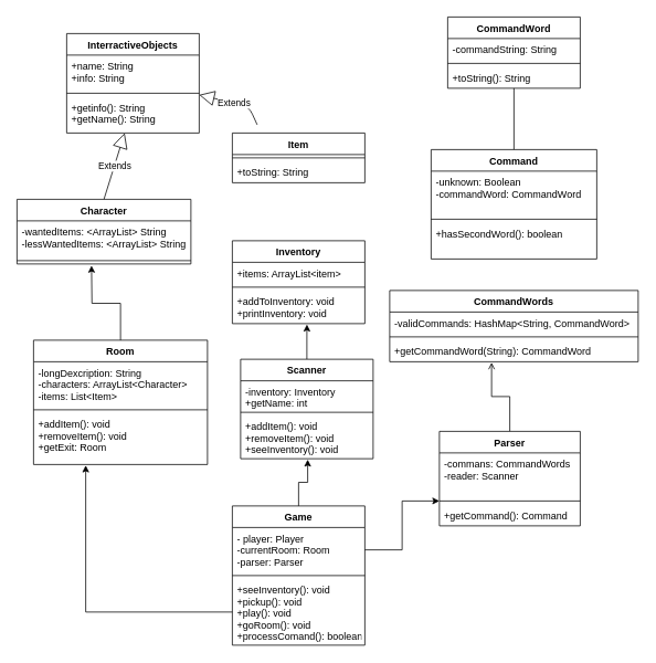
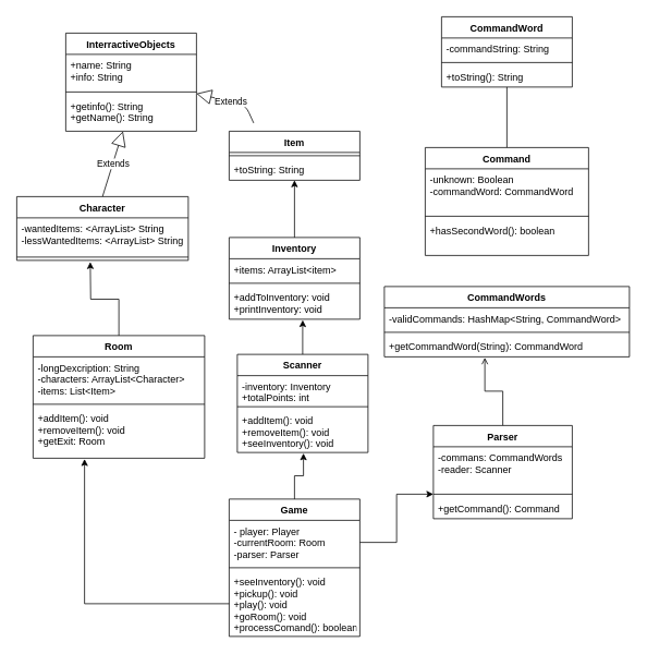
  <mxCell id="0" />
  <mxCell id="1" parent="0" />
  <mxCell id="2" value="Extends" style="endArrow=block;endSize=16;endFill=0;html=1;exitX=0.5;exitY=0;exitDx=0;exitDy=0;" edge="1" parent="1" source="4"><mxGeometry width="160" relative="1" as="geometry"><mxPoint x="150" y="230" as="sourcePoint" /><mxPoint x="150" y="160" as="targetPoint" /></mxGeometry></mxCell>
  <mxCell id="3" value="Extends" style="endArrow=block;endSize=16;endFill=0;html=1;entryX=1;entryY=0.25;entryDx=0;entryDy=0;" edge="1" parent="1"><mxGeometry width="160" relative="1" as="geometry"><mxPoint x="310" y="150" as="sourcePoint" /><mxPoint x="240" y="114" as="targetPoint" /><Array as="points"><mxPoint x="300" y="128" /></Array></mxGeometry></mxCell>
  <mxCell id="4" value="Character" style="swimlane;fontStyle=1;align=center;verticalAlign=top;childLayout=stackLayout;horizontal=1;startSize=26;horizontalStack=0;resizeParent=1;resizeParentMax=0;resizeLast=0;collapsible=1;marginBottom=0;" vertex="1" parent="1"><mxGeometry x="20" y="240" width="210" height="78" as="geometry" /></mxCell>
  <mxCell id="5" value="-wantedItems: &lt;ArrayList&gt; String&#10;-lessWantedItems: &lt;ArrayList&gt; String" style="text;strokeColor=none;fillColor=none;align=left;verticalAlign=top;spacingLeft=4;spacingRight=4;overflow=hidden;rotatable=0;points=[[0,0.5],[1,0.5]];portConstraint=eastwest;" vertex="1" parent="4"><mxGeometry y="26" width="210" height="44" as="geometry" /></mxCell>
  <mxCell id="6" value="" style="line;strokeWidth=1;fillColor=none;align=left;verticalAlign=middle;spacingTop=-1;spacingLeft=3;spacingRight=3;rotatable=0;labelPosition=right;points=[];portConstraint=eastwest;" vertex="1" parent="4"><mxGeometry y="70" width="210" height="8" as="geometry" /></mxCell>
  <mxCell id="7" style="edgeStyle=orthogonalEdgeStyle;rounded=0;orthogonalLoop=1;jettySize=auto;html=1;" edge="1" parent="1" source="8"><mxGeometry relative="1" as="geometry"><mxPoint x="110" y="320" as="targetPoint" /></mxGeometry></mxCell>
  <mxCell id="8" value="Room" style="swimlane;fontStyle=1;align=center;verticalAlign=top;childLayout=stackLayout;horizontal=1;startSize=26;horizontalStack=0;resizeParent=1;resizeParentMax=0;resizeLast=0;collapsible=1;marginBottom=0;" vertex="1" parent="1"><mxGeometry x="40" y="410" width="210" height="150" as="geometry" /></mxCell>
  <mxCell id="9" value="-longDexcription: String&#10;-characters: ArrayList&lt;Character&gt;&#10;-items: List&lt;Item&gt;" style="text;strokeColor=none;fillColor=none;align=left;verticalAlign=top;spacingLeft=4;spacingRight=4;overflow=hidden;rotatable=0;points=[[0,0.5],[1,0.5]];portConstraint=eastwest;" vertex="1" parent="8"><mxGeometry y="26" width="210" height="54" as="geometry" /></mxCell>
  <mxCell id="10" value="" style="line;strokeWidth=1;fillColor=none;align=left;verticalAlign=middle;spacingTop=-1;spacingLeft=3;spacingRight=3;rotatable=0;labelPosition=right;points=[];portConstraint=eastwest;" vertex="1" parent="8"><mxGeometry y="80" width="210" height="8" as="geometry" /></mxCell>
  <mxCell id="11" value="+addItem(): void&#10;+removeItem(): void&#10;+getExit: Room" style="text;strokeColor=none;fillColor=none;align=left;verticalAlign=top;spacingLeft=4;spacingRight=4;overflow=hidden;rotatable=0;points=[[0,0.5],[1,0.5]];portConstraint=eastwest;" vertex="1" parent="8"><mxGeometry y="88" width="210" height="62" as="geometry" /></mxCell>
  <mxCell id="12" style="edgeStyle=orthogonalEdgeStyle;rounded=0;orthogonalLoop=1;jettySize=auto;html=1;entryX=0.506;entryY=1.019;entryDx=0;entryDy=0;entryPerimeter=0;" edge="1" parent="1" source="13" target="22"><mxGeometry relative="1" as="geometry" /></mxCell>
  <mxCell id="13" value="Game" style="swimlane;fontStyle=1;align=center;verticalAlign=top;childLayout=stackLayout;horizontal=1;startSize=26;horizontalStack=0;resizeParent=1;resizeParentMax=0;resizeLast=0;collapsible=1;marginBottom=0;" vertex="1" parent="1"><mxGeometry x="280" y="610" width="160" height="168" as="geometry" /></mxCell>
  <mxCell id="14" value="- player: Player&#10;-currentRoom: Room&#10;-parser: Parser" style="text;strokeColor=none;fillColor=none;align=left;verticalAlign=top;spacingLeft=4;spacingRight=4;overflow=hidden;rotatable=0;points=[[0,0.5],[1,0.5]];portConstraint=eastwest;" vertex="1" parent="13"><mxGeometry y="26" width="160" height="54" as="geometry" /></mxCell>
  <mxCell id="15" value="" style="line;strokeWidth=1;fillColor=none;align=left;verticalAlign=middle;spacingTop=-1;spacingLeft=3;spacingRight=3;rotatable=0;labelPosition=right;points=[];portConstraint=eastwest;" vertex="1" parent="13"><mxGeometry y="80" width="160" height="8" as="geometry" /></mxCell>
  <mxCell id="16" value="+seeInventory(): void&#10;+pickup(): void&#10;+play(): void&#10;+goRoom(): void&#10;+processComand(): boolean" style="text;strokeColor=none;fillColor=none;align=left;verticalAlign=top;spacingLeft=4;spacingRight=4;overflow=hidden;rotatable=0;points=[[0,0.5],[1,0.5]];portConstraint=eastwest;" vertex="1" parent="13"><mxGeometry y="88" width="160" height="80" as="geometry" /></mxCell>
  <mxCell id="17" style="edgeStyle=orthogonalEdgeStyle;rounded=0;orthogonalLoop=1;jettySize=auto;html=1;entryX=0.3;entryY=1.016;entryDx=0;entryDy=0;entryPerimeter=0;" edge="1" parent="1" source="16" target="11"><mxGeometry relative="1" as="geometry"><mxPoint x="100" y="570" as="targetPoint" /></mxGeometry></mxCell>
  <mxCell id="18" style="edgeStyle=orthogonalEdgeStyle;rounded=0;orthogonalLoop=1;jettySize=auto;html=1;exitX=0.5;exitY=0;exitDx=0;exitDy=0;entryX=0.563;entryY=1.025;entryDx=0;entryDy=0;entryPerimeter=0;" edge="1" parent="1" source="19" target="46"><mxGeometry relative="1" as="geometry"><mxPoint x="370" y="400" as="targetPoint" /></mxGeometry></mxCell>
  <mxCell id="19" value="Scanner" style="swimlane;fontStyle=1;align=center;verticalAlign=top;childLayout=stackLayout;horizontal=1;startSize=26;horizontalStack=0;resizeParent=1;resizeParentMax=0;resizeLast=0;collapsible=1;marginBottom=0;" vertex="1" parent="1"><mxGeometry x="290" y="433" width="160" height="120" as="geometry" /></mxCell>
- <mxCell id="20" value="-inventory: Inventory&#10;+getName: int" style="text;strokeColor=none;fillColor=none;align=left;verticalAlign=top;spacingLeft=4;spacingRight=4;overflow=hidden;rotatable=0;points=[[0,0.5],[1,0.5]];portConstraint=eastwest;" vertex="1" parent="19"><mxGeometry y="26" width="160" height="34" as="geometry" /></mxCell>
+ <mxCell id="20" value="-inventory: Inventory&#10;+totalPoints: int" style="text;strokeColor=none;fillColor=none;align=left;verticalAlign=top;spacingLeft=4;spacingRight=4;overflow=hidden;rotatable=0;points=[[0,0.5],[1,0.5]];portConstraint=eastwest;" vertex="1" parent="19"><mxGeometry y="26" width="160" height="34" as="geometry" /></mxCell>
  <mxCell id="21" value="" style="line;strokeWidth=1;fillColor=none;align=left;verticalAlign=middle;spacingTop=-1;spacingLeft=3;spacingRight=3;rotatable=0;labelPosition=right;points=[];portConstraint=eastwest;" vertex="1" parent="19"><mxGeometry y="60" width="160" height="8" as="geometry" /></mxCell>
  <mxCell id="22" value="+addItem(): void&#10;+removeItem(): void&#10;+seeInventory(): void" style="text;strokeColor=none;fillColor=none;align=left;verticalAlign=top;spacingLeft=4;spacingRight=4;overflow=hidden;rotatable=0;points=[[0,0.5],[1,0.5]];portConstraint=eastwest;" vertex="1" parent="19"><mxGeometry y="68" width="160" height="52" as="geometry" /></mxCell>
  <mxCell id="23" style="edgeStyle=orthogonalEdgeStyle;rounded=0;orthogonalLoop=1;jettySize=auto;html=1;entryX=0.41;entryY=1.038;entryDx=0;entryDy=0;entryPerimeter=0;endArrow=open;" edge="1" parent="1" source="24" target="32"><mxGeometry relative="1" as="geometry"><mxPoint x="590" y="450" as="targetPoint" /></mxGeometry></mxCell>
  <mxCell id="24" value="Parser" style="swimlane;fontStyle=1;align=center;verticalAlign=top;childLayout=stackLayout;horizontal=1;startSize=26;horizontalStack=0;resizeParent=1;resizeParentMax=0;resizeLast=0;collapsible=1;marginBottom=0;" vertex="1" parent="1"><mxGeometry x="530" y="520" width="170" height="114" as="geometry" /></mxCell>
  <mxCell id="25" value="-commans: CommandWords&#10;-reader: Scanner" style="text;strokeColor=none;fillColor=none;align=left;verticalAlign=top;spacingLeft=4;spacingRight=4;overflow=hidden;rotatable=0;points=[[0,0.5],[1,0.5]];portConstraint=eastwest;" vertex="1" parent="24"><mxGeometry y="26" width="170" height="54" as="geometry" /></mxCell>
  <mxCell id="26" value="" style="line;strokeWidth=1;fillColor=none;align=left;verticalAlign=middle;spacingTop=-1;spacingLeft=3;spacingRight=3;rotatable=0;labelPosition=right;points=[];portConstraint=eastwest;" vertex="1" parent="24"><mxGeometry y="80" width="170" height="8" as="geometry" /></mxCell>
  <mxCell id="27" value="+getCommand(): Command" style="text;strokeColor=none;fillColor=none;align=left;verticalAlign=top;spacingLeft=4;spacingRight=4;overflow=hidden;rotatable=0;points=[[0,0.5],[1,0.5]];portConstraint=eastwest;" vertex="1" parent="24"><mxGeometry y="88" width="170" height="26" as="geometry" /></mxCell>
  <mxCell id="28" style="edgeStyle=orthogonalEdgeStyle;rounded=0;orthogonalLoop=1;jettySize=auto;html=1;" edge="1" parent="1" source="14" target="26"><mxGeometry relative="1" as="geometry" /></mxCell>
  <mxCell id="29" value="CommandWords" style="swimlane;fontStyle=1;align=center;verticalAlign=top;childLayout=stackLayout;horizontal=1;startSize=26;horizontalStack=0;resizeParent=1;resizeParentMax=0;resizeLast=0;collapsible=1;marginBottom=0;" vertex="1" parent="1"><mxGeometry x="470" y="350" width="300" height="86" as="geometry" /></mxCell>
  <mxCell id="30" value="-validCommands: HashMap&lt;String, CommandWord&gt;" style="text;strokeColor=none;fillColor=none;align=left;verticalAlign=top;spacingLeft=4;spacingRight=4;overflow=hidden;rotatable=0;points=[[0,0.5],[1,0.5]];portConstraint=eastwest;" vertex="1" parent="29"><mxGeometry y="26" width="300" height="26" as="geometry" /></mxCell>
  <mxCell id="31" value="" style="line;strokeWidth=1;fillColor=none;align=left;verticalAlign=middle;spacingTop=-1;spacingLeft=3;spacingRight=3;rotatable=0;labelPosition=right;points=[];portConstraint=eastwest;" vertex="1" parent="29"><mxGeometry y="52" width="300" height="8" as="geometry" /></mxCell>
  <mxCell id="32" value="+getCommandWord(String): CommandWord" style="text;strokeColor=none;fillColor=none;align=left;verticalAlign=top;spacingLeft=4;spacingRight=4;overflow=hidden;rotatable=0;points=[[0,0.5],[1,0.5]];portConstraint=eastwest;" vertex="1" parent="29"><mxGeometry y="60" width="300" height="26" as="geometry" /></mxCell>
  <mxCell id="33" style="edgeStyle=orthogonalEdgeStyle;rounded=0;orthogonalLoop=1;jettySize=auto;html=1;entryX=0.5;entryY=1;entryDx=0;entryDy=0;endArrow=none;" edge="1" parent="1" source="34" target="38"><mxGeometry relative="1" as="geometry" /></mxCell>
  <mxCell id="34" value="Command" style="swimlane;fontStyle=1;align=center;verticalAlign=top;childLayout=stackLayout;horizontal=1;startSize=26;horizontalStack=0;resizeParent=1;resizeParentMax=0;resizeLast=0;collapsible=1;marginBottom=0;" vertex="1" parent="1"><mxGeometry x="520" y="180" width="200" height="132" as="geometry" /></mxCell>
  <mxCell id="35" value="-unknown: Boolean&#10;-commandWord: CommandWord" style="text;strokeColor=none;fillColor=none;align=left;verticalAlign=top;spacingLeft=4;spacingRight=4;overflow=hidden;rotatable=0;points=[[0,0.5],[1,0.5]];portConstraint=eastwest;" vertex="1" parent="34"><mxGeometry y="26" width="200" height="54" as="geometry" /></mxCell>
  <mxCell id="36" value="" style="line;strokeWidth=1;fillColor=none;align=left;verticalAlign=middle;spacingTop=-1;spacingLeft=3;spacingRight=3;rotatable=0;labelPosition=right;points=[];portConstraint=eastwest;" vertex="1" parent="34"><mxGeometry y="80" width="200" height="8" as="geometry" /></mxCell>
  <mxCell id="37" value="+hasSecondWord(): boolean" style="text;strokeColor=none;fillColor=none;align=left;verticalAlign=top;spacingLeft=4;spacingRight=4;overflow=hidden;rotatable=0;points=[[0,0.5],[1,0.5]];portConstraint=eastwest;" vertex="1" parent="34"><mxGeometry y="88" width="200" height="44" as="geometry" /></mxCell>
  <mxCell id="38" value="CommandWord" style="swimlane;fontStyle=1;align=center;verticalAlign=top;childLayout=stackLayout;horizontal=1;startSize=26;horizontalStack=0;resizeParent=1;resizeParentMax=0;resizeLast=0;collapsible=1;marginBottom=0;" vertex="1" parent="1"><mxGeometry x="540" y="20" width="160" height="86" as="geometry" /></mxCell>
  <mxCell id="39" value="-commandString: String" style="text;strokeColor=none;fillColor=none;align=left;verticalAlign=top;spacingLeft=4;spacingRight=4;overflow=hidden;rotatable=0;points=[[0,0.5],[1,0.5]];portConstraint=eastwest;" vertex="1" parent="38"><mxGeometry y="26" width="160" height="26" as="geometry" /></mxCell>
  <mxCell id="40" value="" style="line;strokeWidth=1;fillColor=none;align=left;verticalAlign=middle;spacingTop=-1;spacingLeft=3;spacingRight=3;rotatable=0;labelPosition=right;points=[];portConstraint=eastwest;" vertex="1" parent="38"><mxGeometry y="52" width="160" height="8" as="geometry" /></mxCell>
  <mxCell id="41" value="+toString(): String" style="text;strokeColor=none;fillColor=none;align=left;verticalAlign=top;spacingLeft=4;spacingRight=4;overflow=hidden;rotatable=0;points=[[0,0.5],[1,0.5]];portConstraint=eastwest;" vertex="1" parent="38"><mxGeometry y="60" width="160" height="26" as="geometry" /></mxCell>
+ <mxCell id="42" style="edgeStyle=orthogonalEdgeStyle;rounded=0;orthogonalLoop=1;jettySize=auto;html=1;entryX=0.5;entryY=1;entryDx=0;entryDy=0;" edge="1" parent="1" source="43" target="47"><mxGeometry relative="1" as="geometry" /></mxCell>
  <mxCell id="43" value="Inventory" style="swimlane;fontStyle=1;align=center;verticalAlign=top;childLayout=stackLayout;horizontal=1;startSize=26;horizontalStack=0;resizeParent=1;resizeParentMax=0;resizeLast=0;collapsible=1;marginBottom=0;" vertex="1" parent="1"><mxGeometry x="280" y="290" width="160" height="100" as="geometry" /></mxCell>
  <mxCell id="44" value="+items: ArrayList&lt;item&gt;" style="text;strokeColor=none;fillColor=none;align=left;verticalAlign=top;spacingLeft=4;spacingRight=4;overflow=hidden;rotatable=0;points=[[0,0.5],[1,0.5]];portConstraint=eastwest;" vertex="1" parent="43"><mxGeometry y="26" width="160" height="26" as="geometry" /></mxCell>
  <mxCell id="45" value="" style="line;strokeWidth=1;fillColor=none;align=left;verticalAlign=middle;spacingTop=-1;spacingLeft=3;spacingRight=3;rotatable=0;labelPosition=right;points=[];portConstraint=eastwest;" vertex="1" parent="43"><mxGeometry y="52" width="160" height="8" as="geometry" /></mxCell>
  <mxCell id="46" value="+addToInventory: void&#10;+printInventory: void" style="text;strokeColor=none;fillColor=none;align=left;verticalAlign=top;spacingLeft=4;spacingRight=4;overflow=hidden;rotatable=0;points=[[0,0.5],[1,0.5]];portConstraint=eastwest;" vertex="1" parent="43"><mxGeometry y="60" width="160" height="40" as="geometry" /></mxCell>
  <mxCell id="47" value="Item" style="swimlane;fontStyle=1;align=center;verticalAlign=top;childLayout=stackLayout;horizontal=1;startSize=26;horizontalStack=0;resizeParent=1;resizeParentMax=0;resizeLast=0;collapsible=1;marginBottom=0;" vertex="1" parent="1"><mxGeometry x="280" y="160" width="160" height="60" as="geometry" /></mxCell>
  <mxCell id="48" value="" style="line;strokeWidth=1;fillColor=none;align=left;verticalAlign=middle;spacingTop=-1;spacingLeft=3;spacingRight=3;rotatable=0;labelPosition=right;points=[];portConstraint=eastwest;" vertex="1" parent="47"><mxGeometry y="26" width="160" height="8" as="geometry" /></mxCell>
  <mxCell id="49" value="+toString: String" style="text;strokeColor=none;fillColor=none;align=left;verticalAlign=top;spacingLeft=4;spacingRight=4;overflow=hidden;rotatable=0;points=[[0,0.5],[1,0.5]];portConstraint=eastwest;" vertex="1" parent="47"><mxGeometry y="34" width="160" height="26" as="geometry" /></mxCell>
  <mxCell id="50" value="InterractiveObjects" style="swimlane;fontStyle=1;align=center;verticalAlign=top;childLayout=stackLayout;horizontal=1;startSize=26;horizontalStack=0;resizeParent=1;resizeParentMax=0;resizeLast=0;collapsible=1;marginBottom=0;" vertex="1" parent="1"><mxGeometry x="80" y="40" width="160" height="120" as="geometry" /></mxCell>
  <mxCell id="51" value="+name: String&#10;+info: String" style="text;strokeColor=none;fillColor=none;align=left;verticalAlign=top;spacingLeft=4;spacingRight=4;overflow=hidden;rotatable=0;points=[[0,0.5],[1,0.5]];portConstraint=eastwest;" vertex="1" parent="50"><mxGeometry y="26" width="160" height="42" as="geometry" /></mxCell>
  <mxCell id="52" value="" style="line;strokeWidth=1;fillColor=none;align=left;verticalAlign=middle;spacingTop=-1;spacingLeft=3;spacingRight=3;rotatable=0;labelPosition=right;points=[];portConstraint=eastwest;" vertex="1" parent="50"><mxGeometry y="68" width="160" height="8" as="geometry" /></mxCell>
  <mxCell id="53" value="+getinfo(): String&#10;+getName(): String" style="text;strokeColor=none;fillColor=none;align=left;verticalAlign=top;spacingLeft=4;spacingRight=4;overflow=hidden;rotatable=0;points=[[0,0.5],[1,0.5]];portConstraint=eastwest;" vertex="1" parent="50"><mxGeometry y="76" width="160" height="44" as="geometry" /></mxCell>
